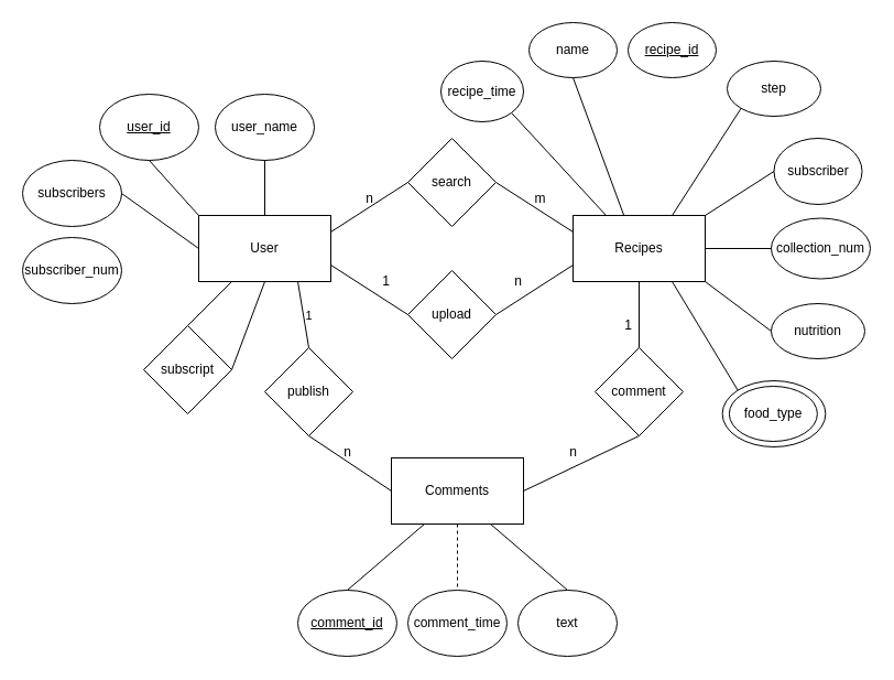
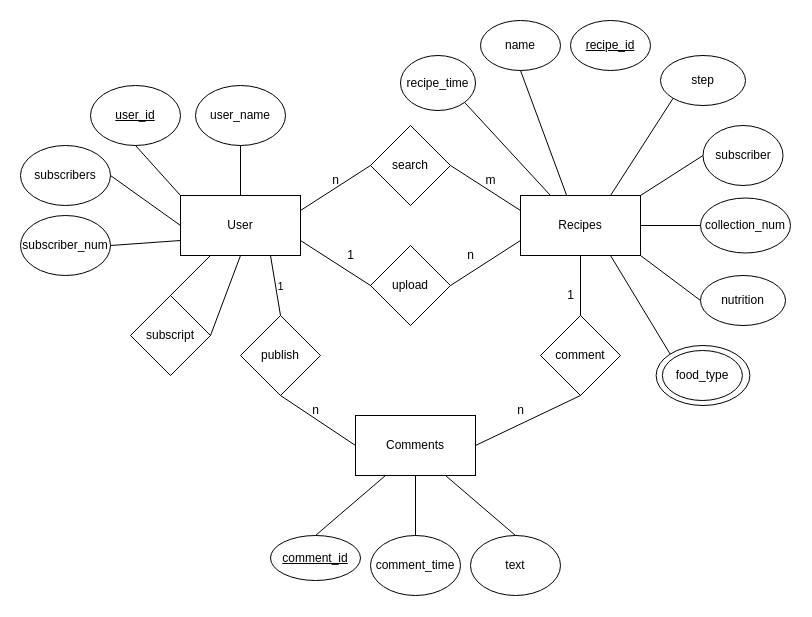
  <mxCell id="0" />
  <mxCell id="1" parent="0" />
  <mxCell id="2" value="" style="ellipse;whiteSpace=wrap;html=1;fillStyle=auto;" vertex="1" parent="1"><mxGeometry x="655.63" y="345" width="93.75" height="60" as="geometry" /></mxCell>
  <mxCell id="3" value="User" style="rounded=0;whiteSpace=wrap;html=1;" vertex="1" parent="1"><mxGeometry x="180" y="195" width="120" height="60" as="geometry" /></mxCell>
  <mxCell id="4" value="Recipes" style="rounded=0;whiteSpace=wrap;html=1;" vertex="1" parent="1"><mxGeometry x="520" y="195" width="120" height="60" as="geometry" /></mxCell>
  <mxCell id="5" value="Comments" style="rounded=0;whiteSpace=wrap;html=1;" vertex="1" parent="1"><mxGeometry x="355" y="415" width="120" height="60" as="geometry" /></mxCell>
  <mxCell id="6" value="user_id" style="ellipse;whiteSpace=wrap;html=1;fontStyle=4" vertex="1" parent="1"><mxGeometry x="90" y="85" width="90" height="60" as="geometry" /></mxCell>
  <mxCell id="7" value="&lt;u&gt;recipe_id&lt;/u&gt;" style="ellipse;whiteSpace=wrap;html=1;" vertex="1" parent="1"><mxGeometry x="570" y="20" width="80" height="50" as="geometry" /></mxCell>
  <mxCell id="8" value="user_name" style="ellipse;whiteSpace=wrap;html=1;" vertex="1" parent="1"><mxGeometry x="195" y="85" width="90" height="60" as="geometry" /></mxCell>
  <mxCell id="9" value="subscribers" style="ellipse;whiteSpace=wrap;html=1;" vertex="1" parent="1"><mxGeometry x="20" y="145" width="90" height="60" as="geometry" /></mxCell>
  <mxCell id="10" value="recipe_time" style="ellipse;whiteSpace=wrap;html=1;" vertex="1" parent="1"><mxGeometry x="400" y="55" width="75" height="55" as="geometry" /></mxCell>
  <mxCell id="11" value="subscript" style="rhombus;whiteSpace=wrap;html=1;" vertex="1" parent="1"><mxGeometry x="130" y="295" width="80" height="80" as="geometry" /></mxCell>
  <mxCell id="12" value="" style="endArrow=none;html=1;rounded=0;exitX=1;exitY=0.5;exitDx=0;exitDy=0;entryX=0.5;entryY=1;entryDx=0;entryDy=0;" edge="1" parent="1" source="11" target="3"><mxGeometry width="50" height="50" relative="1" as="geometry"><mxPoint x="320" y="245" as="sourcePoint" /><mxPoint x="370" y="195" as="targetPoint" /></mxGeometry></mxCell>
  <mxCell id="13" value="" style="endArrow=none;html=1;rounded=0;exitX=0.5;exitY=0;exitDx=0;exitDy=0;entryX=0.25;entryY=1;entryDx=0;entryDy=0;" edge="1" parent="1" source="11" target="3"><mxGeometry width="50" height="50" relative="1" as="geometry"><mxPoint x="320" y="245" as="sourcePoint" /><mxPoint x="370" y="195" as="targetPoint" /></mxGeometry></mxCell>
  <mxCell id="14" value="search" style="rhombus;whiteSpace=wrap;html=1;" vertex="1" parent="1"><mxGeometry x="370" y="125" width="80" height="80" as="geometry" /></mxCell>
  <mxCell id="15" value="" style="endArrow=none;html=1;rounded=0;exitX=1;exitY=0.25;exitDx=0;exitDy=0;entryX=0;entryY=0.5;entryDx=0;entryDy=0;" edge="1" parent="1" source="3" target="14"><mxGeometry width="50" height="50" relative="1" as="geometry"><mxPoint x="320" y="245" as="sourcePoint" /><mxPoint x="370" y="195" as="targetPoint" /></mxGeometry></mxCell>
  <mxCell id="16" value="" style="endArrow=none;html=1;rounded=0;entryX=1;entryY=0.5;entryDx=0;entryDy=0;exitX=0;exitY=0.25;exitDx=0;exitDy=0;" edge="1" parent="1" source="4" target="14"><mxGeometry width="50" height="50" relative="1" as="geometry"><mxPoint x="320" y="245" as="sourcePoint" /><mxPoint x="370" y="195" as="targetPoint" /></mxGeometry></mxCell>
  <mxCell id="17" value="upload" style="rhombus;whiteSpace=wrap;html=1;" vertex="1" parent="1"><mxGeometry x="370" y="245" width="80" height="80" as="geometry" /></mxCell>
  <mxCell id="18" value="" style="endArrow=none;html=1;rounded=0;exitX=1;exitY=0.75;exitDx=0;exitDy=0;entryX=0;entryY=0.5;entryDx=0;entryDy=0;" edge="1" parent="1" source="3" target="17"><mxGeometry width="50" height="50" relative="1" as="geometry"><mxPoint x="320" y="245" as="sourcePoint" /><mxPoint x="370" y="195" as="targetPoint" /></mxGeometry></mxCell>
  <mxCell id="19" value="" style="endArrow=none;html=1;rounded=0;entryX=1;entryY=0.5;entryDx=0;entryDy=0;exitX=0;exitY=0.75;exitDx=0;exitDy=0;" edge="1" parent="1" source="4" target="17"><mxGeometry width="50" height="50" relative="1" as="geometry"><mxPoint x="320" y="245" as="sourcePoint" /><mxPoint x="370" y="195" as="targetPoint" /></mxGeometry></mxCell>
  <mxCell id="20" value="publish" style="rhombus;whiteSpace=wrap;html=1;" vertex="1" parent="1"><mxGeometry x="240" y="315" width="80" height="80" as="geometry" /></mxCell>
  <mxCell id="21" value="" style="endArrow=none;html=1;rounded=0;entryX=0.75;entryY=1;entryDx=0;entryDy=0;exitX=0.5;exitY=0;exitDx=0;exitDy=0;" edge="1" parent="1" source="20" target="3"><mxGeometry width="50" height="50" relative="1" as="geometry"><mxPoint x="320" y="285" as="sourcePoint" /><mxPoint x="370" y="235" as="targetPoint" /></mxGeometry></mxCell>
  <mxCell id="22" value="1" style="edgeLabel;html=1;align=center;verticalAlign=middle;resizable=0;points=[];" vertex="1" connectable="0" parent="21"><mxGeometry x="0.065" y="-2" relative="1" as="geometry"><mxPoint x="3" y="2" as="offset" /></mxGeometry></mxCell>
  <mxCell id="23" value="" style="endArrow=none;html=1;rounded=0;exitX=0.5;exitY=1;exitDx=0;exitDy=0;entryX=0;entryY=0.5;entryDx=0;entryDy=0;" edge="1" parent="1" source="20" target="5"><mxGeometry width="50" height="50" relative="1" as="geometry"><mxPoint x="320" y="285" as="sourcePoint" /><mxPoint x="370" y="235" as="targetPoint" /></mxGeometry></mxCell>
  <mxCell id="24" value="comment" style="rhombus;whiteSpace=wrap;html=1;" vertex="1" parent="1"><mxGeometry x="540" y="315" width="80" height="80" as="geometry" /></mxCell>
  <mxCell id="25" value="" style="endArrow=none;html=1;rounded=0;entryX=1;entryY=0.5;entryDx=0;entryDy=0;exitX=0.5;exitY=1;exitDx=0;exitDy=0;" edge="1" parent="1" source="24" target="5"><mxGeometry width="50" height="50" relative="1" as="geometry"><mxPoint x="320" y="435" as="sourcePoint" /><mxPoint x="370" y="385" as="targetPoint" /></mxGeometry></mxCell>
  <mxCell id="26" value="" style="endArrow=none;html=1;rounded=0;entryX=0.5;entryY=0;entryDx=0;entryDy=0;exitX=0.5;exitY=1;exitDx=0;exitDy=0;" edge="1" parent="1" source="4" target="24"><mxGeometry width="50" height="50" relative="1" as="geometry"><mxPoint x="320" y="435" as="sourcePoint" /><mxPoint x="370" y="385" as="targetPoint" /></mxGeometry></mxCell>
- <mxCell id="27" value="comment_id" style="ellipse;whiteSpace=wrap;html=1;fontStyle=4" vertex="1" parent="1"><mxGeometry x="270" y="535" width="90" height="60" as="geometry" /></mxCell>
+ <mxCell id="27" value="comment_id" style="ellipse;whiteSpace=wrap;html=1;fontStyle=4" vertex="1" parent="1"><mxGeometry x="270" y="535" width="90" height="45" as="geometry" /></mxCell>
  <mxCell id="28" value="comment_time" style="ellipse;whiteSpace=wrap;html=1;" vertex="1" parent="1"><mxGeometry x="370" y="535" width="90" height="60" as="geometry" /></mxCell>
  <mxCell id="29" value="" style="endArrow=none;html=1;rounded=0;exitX=0.5;exitY=0;exitDx=0;exitDy=0;entryX=0.25;entryY=1;entryDx=0;entryDy=0;" edge="1" parent="1" source="27" target="5"><mxGeometry width="50" height="50" relative="1" as="geometry"><mxPoint x="320" y="455" as="sourcePoint" /><mxPoint x="370" y="405" as="targetPoint" /></mxGeometry></mxCell>
- <mxCell id="30" value="" style="endArrow=none;html=1;rounded=0;entryX=0.5;entryY=0;entryDx=0;entryDy=0;exitX=0.5;exitY=1;exitDx=0;exitDy=0;dashed=1;" edge="1" parent="1" source="5" target="28"><mxGeometry width="50" height="50" relative="1" as="geometry"><mxPoint x="320" y="455" as="sourcePoint" /><mxPoint x="370" y="405" as="targetPoint" /></mxGeometry></mxCell>
+ <mxCell id="30" value="" style="endArrow=none;html=1;rounded=0;entryX=0.5;entryY=0;entryDx=0;entryDy=0;exitX=0.5;exitY=1;exitDx=0;exitDy=0;" edge="1" parent="1" source="5" target="28"><mxGeometry width="50" height="50" relative="1" as="geometry"><mxPoint x="320" y="455" as="sourcePoint" /><mxPoint x="370" y="405" as="targetPoint" /></mxGeometry></mxCell>
  <mxCell id="31" value="text" style="ellipse;whiteSpace=wrap;html=1;" vertex="1" parent="1"><mxGeometry x="470" y="535" width="90" height="60" as="geometry" /></mxCell>
  <mxCell id="32" value="" style="endArrow=none;html=1;rounded=0;entryX=0.5;entryY=0;entryDx=0;entryDy=0;exitX=0.75;exitY=1;exitDx=0;exitDy=0;" edge="1" parent="1" source="5" target="31"><mxGeometry width="50" height="50" relative="1" as="geometry"><mxPoint x="320" y="455" as="sourcePoint" /><mxPoint x="370" y="405" as="targetPoint" /></mxGeometry></mxCell>
  <mxCell id="33" value="" style="endArrow=none;html=1;rounded=0;exitX=0.5;exitY=1;exitDx=0;exitDy=0;entryX=0.5;entryY=0;entryDx=0;entryDy=0;" edge="1" parent="1" source="8" target="3"><mxGeometry width="50" height="50" relative="1" as="geometry"><mxPoint x="320" y="125" as="sourcePoint" /><mxPoint x="370" y="75" as="targetPoint" /></mxGeometry></mxCell>
  <mxCell id="34" value="" style="endArrow=none;html=1;rounded=0;exitX=0.5;exitY=1;exitDx=0;exitDy=0;entryX=0;entryY=0;entryDx=0;entryDy=0;" edge="1" parent="1" source="6" target="3"><mxGeometry width="50" height="50" relative="1" as="geometry"><mxPoint x="320" y="125" as="sourcePoint" /><mxPoint x="370" y="75" as="targetPoint" /></mxGeometry></mxCell>
  <mxCell id="35" value="" style="endArrow=none;html=1;rounded=0;exitX=1;exitY=0.5;exitDx=0;exitDy=0;entryX=0;entryY=0.5;entryDx=0;entryDy=0;" edge="1" parent="1" source="9" target="3"><mxGeometry width="50" height="50" relative="1" as="geometry"><mxPoint x="320" y="125" as="sourcePoint" /><mxPoint x="370" y="75" as="targetPoint" /></mxGeometry></mxCell>
  <mxCell id="36" value="" style="endArrow=none;html=1;rounded=0;entryX=1;entryY=1;entryDx=0;entryDy=0;exitX=0.25;exitY=0;exitDx=0;exitDy=0;" edge="1" parent="1" source="4" target="10"><mxGeometry width="50" height="50" relative="1" as="geometry"><mxPoint x="320" y="95" as="sourcePoint" /><mxPoint x="370" y="45" as="targetPoint" /></mxGeometry></mxCell>
  <mxCell id="37" value="subscriber" style="ellipse;whiteSpace=wrap;html=1;" vertex="1" parent="1"><mxGeometry x="702.5" y="125" width="80" height="60" as="geometry" /></mxCell>
  <mxCell id="38" value="" style="endArrow=none;html=1;rounded=0;entryX=1;entryY=0;entryDx=0;entryDy=0;exitX=0;exitY=0.5;exitDx=0;exitDy=0;" edge="1" parent="1" source="37" target="4"><mxGeometry width="50" height="50" relative="1" as="geometry"><mxPoint x="320" y="275" as="sourcePoint" /><mxPoint x="370" y="225" as="targetPoint" /></mxGeometry></mxCell>
  <mxCell id="39" value="collection_num" style="ellipse;whiteSpace=wrap;html=1;" vertex="1" parent="1"><mxGeometry x="700" y="197.5" width="90" height="55" as="geometry" /></mxCell>
  <mxCell id="40" value="" style="endArrow=none;html=1;rounded=0;exitX=1;exitY=0.5;exitDx=0;exitDy=0;entryX=0;entryY=0.5;entryDx=0;entryDy=0;" edge="1" parent="1" source="4" target="39"><mxGeometry width="50" height="50" relative="1" as="geometry"><mxPoint x="370" y="325" as="sourcePoint" /><mxPoint x="420" y="275" as="targetPoint" /></mxGeometry></mxCell>
  <mxCell id="41" value="nutrition" style="ellipse;whiteSpace=wrap;html=1;" vertex="1" parent="1"><mxGeometry x="700" y="275" width="85" height="50" as="geometry" /></mxCell>
  <mxCell id="42" value="" style="endArrow=none;html=1;rounded=0;entryX=1;entryY=1;entryDx=0;entryDy=0;exitX=0;exitY=0.5;exitDx=0;exitDy=0;" edge="1" parent="1" source="41" target="4"><mxGeometry width="50" height="50" relative="1" as="geometry"><mxPoint x="370" y="325" as="sourcePoint" /><mxPoint x="420" y="275" as="targetPoint" /></mxGeometry></mxCell>
  <mxCell id="43" value="food_type" style="ellipse;whiteSpace=wrap;html=1;fillStyle=auto;" vertex="1" parent="1"><mxGeometry x="661.88" y="350" width="80" height="50" as="geometry" /></mxCell>
  <mxCell id="44" value="" style="endArrow=none;html=1;rounded=0;entryX=0.75;entryY=1;entryDx=0;entryDy=0;exitX=0;exitY=0;exitDx=0;exitDy=0;" edge="1" parent="1" source="2" target="4"><mxGeometry width="50" height="50" relative="1" as="geometry"><mxPoint x="690" y="365" as="sourcePoint" /><mxPoint x="420" y="275" as="targetPoint" /></mxGeometry></mxCell>
  <mxCell id="45" value="subscriber_num" style="ellipse;whiteSpace=wrap;html=1;" vertex="1" parent="1"><mxGeometry x="20" y="215" width="90" height="60" as="geometry" /></mxCell>
+ <mxCell id="46" value="" style="endArrow=none;html=1;rounded=0;exitX=1;exitY=0.5;exitDx=0;exitDy=0;entryX=0;entryY=0.75;entryDx=0;entryDy=0;" edge="1" parent="1" source="45" target="3"><mxGeometry width="50" height="50" relative="1" as="geometry"><mxPoint x="370" y="325" as="sourcePoint" /><mxPoint x="420" y="275" as="targetPoint" /></mxGeometry></mxCell>
  <mxCell id="47" value="step" style="ellipse;whiteSpace=wrap;html=1;" vertex="1" parent="1"><mxGeometry x="660" y="55" width="85" height="50" as="geometry" /></mxCell>
  <mxCell id="48" value="" style="endArrow=none;html=1;rounded=0;entryX=0.75;entryY=0;entryDx=0;entryDy=0;exitX=0;exitY=1;exitDx=0;exitDy=0;" edge="1" parent="1" source="47" target="4"><mxGeometry width="50" height="50" relative="1" as="geometry"><mxPoint x="370" y="155" as="sourcePoint" /><mxPoint x="420" y="105" as="targetPoint" /></mxGeometry></mxCell>
  <mxCell id="49" value="name" style="ellipse;whiteSpace=wrap;html=1;fillStyle=auto;" vertex="1" parent="1"><mxGeometry x="480" y="20" width="80" height="50" as="geometry" /></mxCell>
  <mxCell id="50" value="" style="endArrow=none;html=1;rounded=0;entryX=0.5;entryY=1;entryDx=0;entryDy=0;exitX=0.385;exitY=0.001;exitDx=0;exitDy=0;exitPerimeter=0;" edge="1" parent="1" source="4" target="49"><mxGeometry width="50" height="50" relative="1" as="geometry"><mxPoint x="370" y="155" as="sourcePoint" /><mxPoint x="420" y="105" as="targetPoint" /></mxGeometry></mxCell>
  <mxCell id="51" value="n" style="text;html=1;align=center;verticalAlign=middle;resizable=0;points=[];autosize=1;strokeColor=none;fillColor=none;" vertex="1" parent="1"><mxGeometry x="300" y="395" width="30" height="30" as="geometry" /></mxCell>
  <mxCell id="52" value="1" style="text;html=1;align=center;verticalAlign=middle;resizable=0;points=[];autosize=1;strokeColor=none;fillColor=none;" vertex="1" parent="1"><mxGeometry x="555" y="280" width="30" height="30" as="geometry" /></mxCell>
  <mxCell id="53" value="n" style="text;html=1;align=center;verticalAlign=middle;resizable=0;points=[];autosize=1;strokeColor=none;fillColor=none;" vertex="1" parent="1"><mxGeometry x="505" y="395" width="30" height="30" as="geometry" /></mxCell>
  <mxCell id="54" value="1" style="text;html=1;align=center;verticalAlign=middle;resizable=0;points=[];autosize=1;strokeColor=none;fillColor=none;" vertex="1" parent="1"><mxGeometry x="335" y="240" width="30" height="30" as="geometry" /></mxCell>
  <mxCell id="55" value="n" style="text;html=1;align=center;verticalAlign=middle;resizable=0;points=[];autosize=1;strokeColor=none;fillColor=none;" vertex="1" parent="1"><mxGeometry x="455" y="240" width="30" height="30" as="geometry" /></mxCell>
  <mxCell id="56" value="n" style="text;html=1;align=center;verticalAlign=middle;resizable=0;points=[];autosize=1;strokeColor=none;fillColor=none;" vertex="1" parent="1"><mxGeometry x="320" y="165" width="30" height="30" as="geometry" /></mxCell>
  <mxCell id="57" value="m" style="text;html=1;align=center;verticalAlign=middle;resizable=0;points=[];autosize=1;strokeColor=none;fillColor=none;" vertex="1" parent="1"><mxGeometry x="475" y="165" width="30" height="30" as="geometry" /></mxCell>
